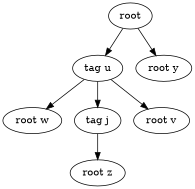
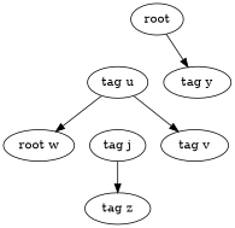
  digraph {
    n1 [label=root]
    n2 [label="tag u"]
-   n3 [label="root y"]
+   n3 [label="tag y"]
    n4 [label="root w"]
    n5 [label="tag j"]
-   n6 [label="root v"]
-   n7 [label="root z"]
-   n1 -> n2
+   n6 [label="tag v"]
+   n7 [label="tag z"]
    n1 -> n3
    n2 -> n4
-   n2 -> n5
    n2 -> n6
    n5 -> n7
  }
